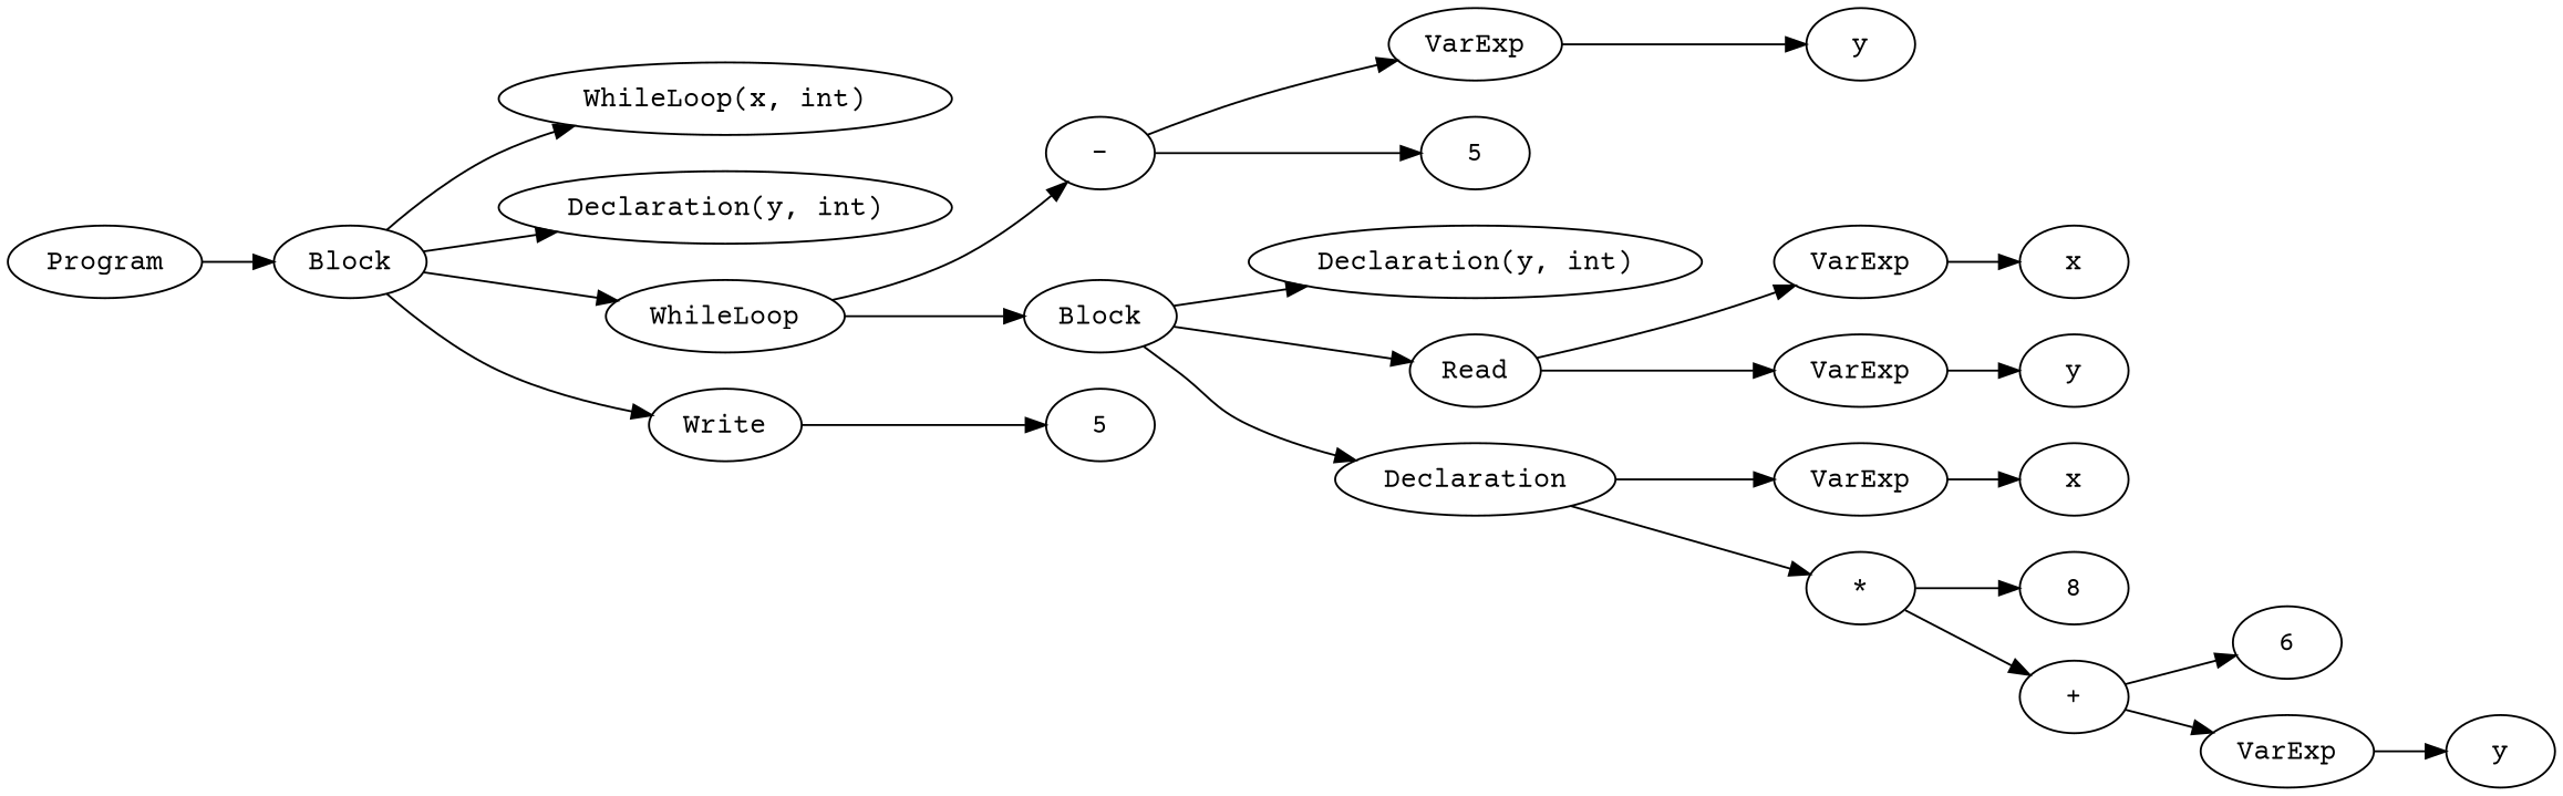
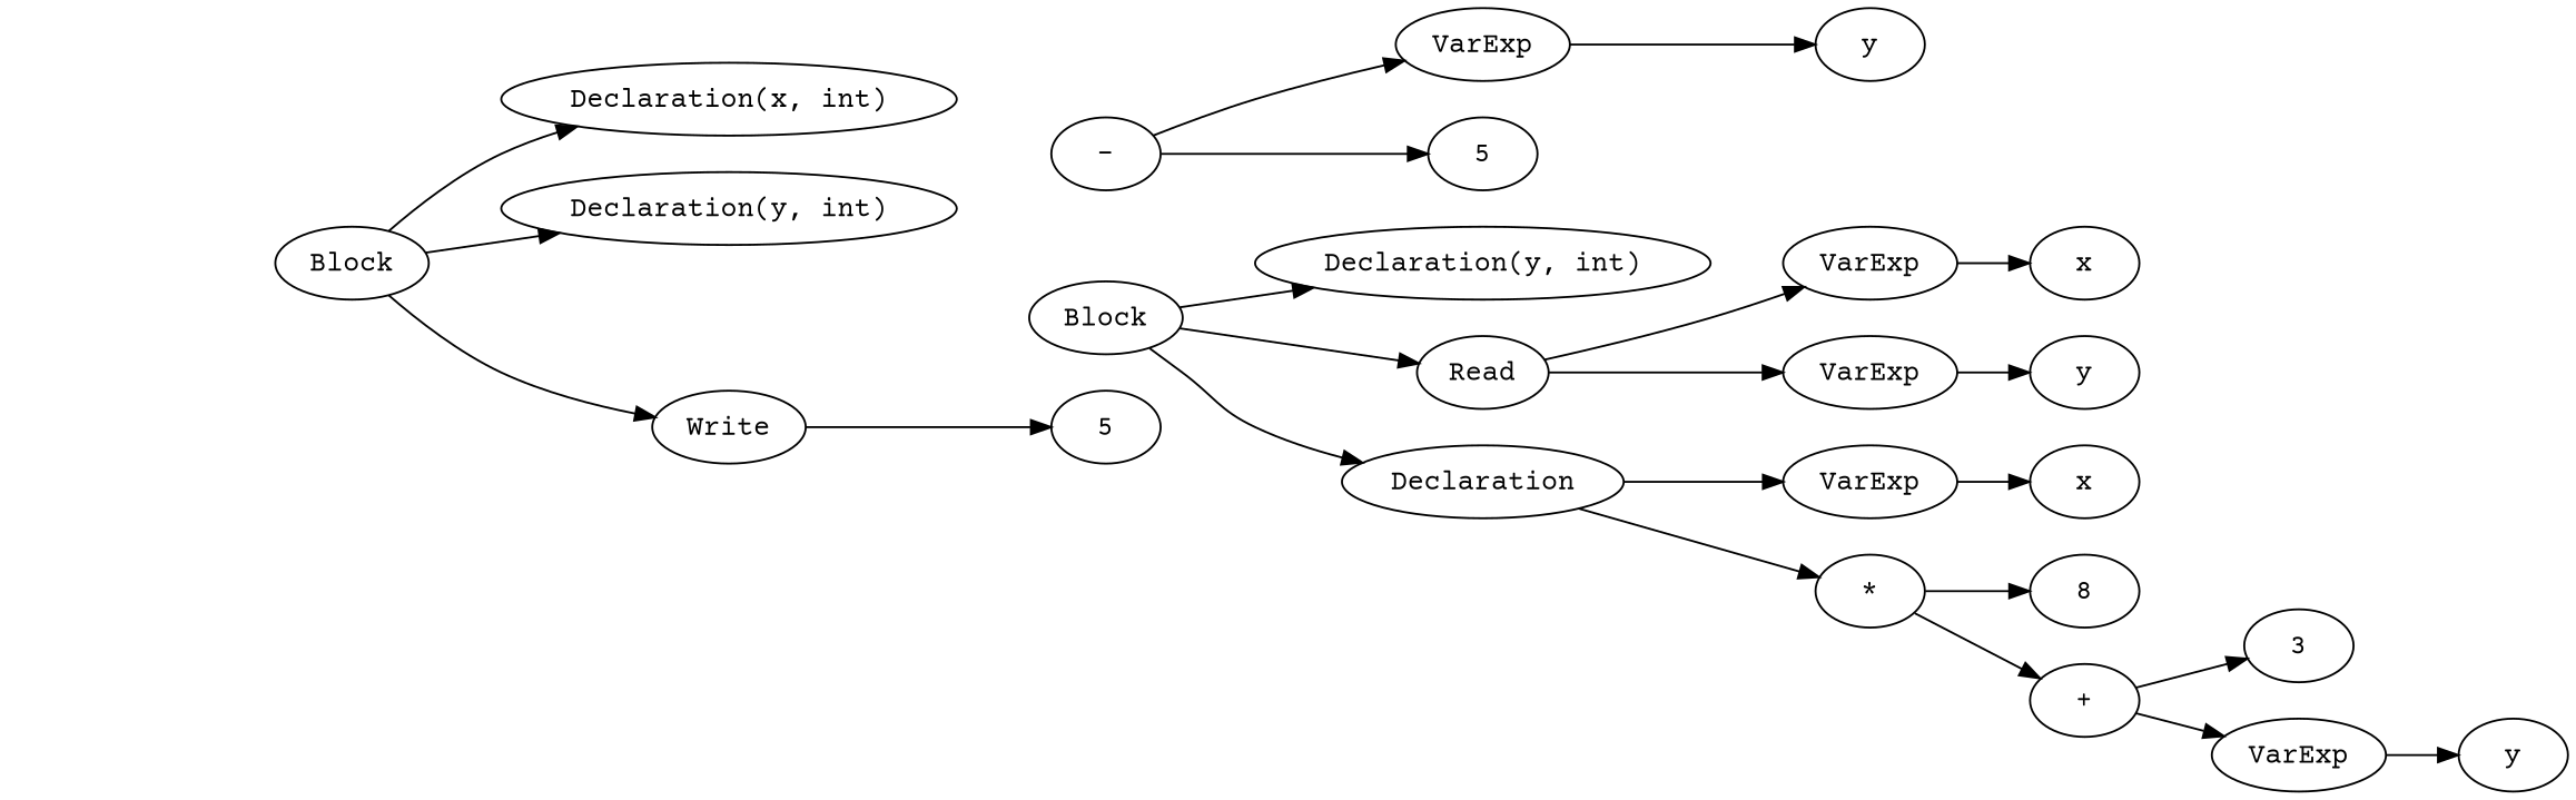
  digraph {
    fontname="Courier Prime"
    rankdir=LR
    node [fontname="Courier Prime"]
    edge [fontname="Courier Prime"]
-   n1 [label=Program]
    n2 [label=Block]
-   n3 [label="WhileLoop(x, int)"]
+   n3 [label="Declaration(x, int)"]
    n4 [label="Declaration(y, int)"]
-   n5 [label=WhileLoop]
    n6 [label=Write]
    n7 [label="-"]
    n8 [label=Block]
    n9 [label=5]
    n10 [label=VarExp]
    n11 [label=5]
    n12 [label="Declaration(y, int)"]
    n13 [label=Read]
    n14 [label=Declaration]
    n15 [label=y]
    n16 [label=VarExp]
    n17 [label=VarExp]
    n18 [label=VarExp]
    n19 [label="*"]
    n20 [label=x]
    n21 [label=y]
    n22 [label=x]
    n23 [label=8]
    n24 [label="+"]
-   n25 [label=6]
+   n25 [label=3]
    n26 [label=VarExp]
    n27 [label=y]
-   n1 -> n2
    n2 -> n3
    n2 -> n4
-   n2 -> n5
    n2 -> n6
-   n5 -> n7
-   n5 -> n8
    n6 -> n9
    n7 -> n10
    n7 -> n11
    n8 -> n12
    n8 -> n13
    n8 -> n14
    n10 -> n15
    n13 -> n16
    n13 -> n17
    n14 -> n18
    n14 -> n19
    n16 -> n20
    n17 -> n21
    n18 -> n22
    n19 -> n23
    n19 -> n24
    n24 -> n25
    n24 -> n26
    n26 -> n27
  }
